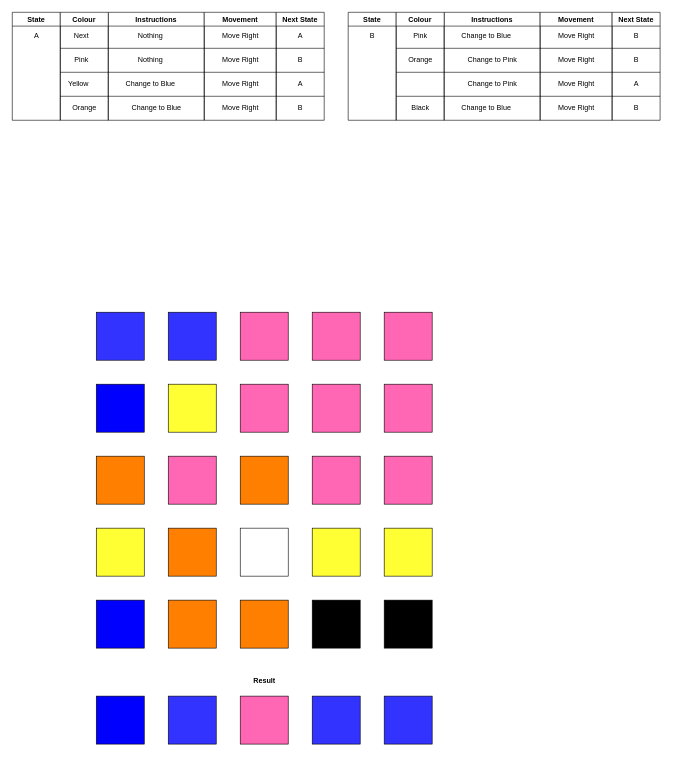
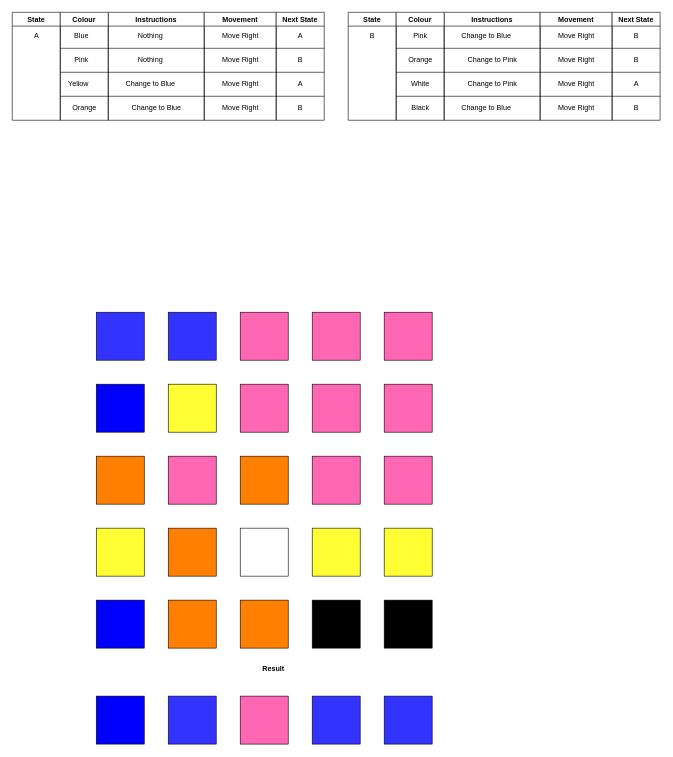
  <mxCell id="0" />
  <mxCell id="1" parent="0" />
  <mxCell id="2" value="State" style="swimlane;whiteSpace=wrap;html=1;" vertex="1" parent="1"><mxGeometry x="20" y="20" width="80" height="180" as="geometry" /></mxCell>
  <mxCell id="3" value="A" style="text;html=1;align=center;verticalAlign=middle;resizable=0;points=[];autosize=1;strokeColor=none;fillColor=none;" vertex="1" parent="2"><mxGeometry x="25" y="25" width="30" height="30" as="geometry" /></mxCell>
  <mxCell id="4" value="" style="endArrow=none;html=1;rounded=0;" edge="1" parent="1"><mxGeometry width="50" height="50" relative="1" as="geometry"><mxPoint x="100" y="80" as="sourcePoint" /><mxPoint x="540" y="80" as="targetPoint" /></mxGeometry></mxCell>
  <mxCell id="5" value="Instructions" style="swimlane;whiteSpace=wrap;html=1;" vertex="1" parent="1"><mxGeometry x="180" y="20" width="160" height="180" as="geometry" /></mxCell>
  <mxCell id="6" value="" style="endArrow=none;html=1;rounded=0;" edge="1" parent="5"><mxGeometry width="50" height="50" relative="1" as="geometry"><mxPoint x="-80" y="100" as="sourcePoint" /><mxPoint x="360" y="100" as="targetPoint" /></mxGeometry></mxCell>
  <mxCell id="7" value="" style="endArrow=none;html=1;rounded=0;" edge="1" parent="5"><mxGeometry width="50" height="50" relative="1" as="geometry"><mxPoint x="-80" y="140" as="sourcePoint" /><mxPoint x="360" y="140" as="targetPoint" /></mxGeometry></mxCell>
  <mxCell id="8" value="Movement" style="swimlane;whiteSpace=wrap;html=1;" vertex="1" parent="1"><mxGeometry x="340" y="20" width="120" height="180" as="geometry" /></mxCell>
  <mxCell id="9" value="Move Right" style="text;html=1;align=center;verticalAlign=middle;resizable=0;points=[];autosize=1;strokeColor=none;fillColor=none;" vertex="1" parent="8"><mxGeometry x="20" y="25" width="80" height="30" as="geometry" /></mxCell>
  <mxCell id="10" value="Next State" style="swimlane;whiteSpace=wrap;html=1;" vertex="1" parent="1"><mxGeometry x="460" y="20" width="80" height="180" as="geometry" /></mxCell>
  <mxCell id="11" value="B" style="text;html=1;align=center;verticalAlign=middle;resizable=0;points=[];autosize=1;strokeColor=none;fillColor=none;" vertex="1" parent="10"><mxGeometry x="25" y="145" width="30" height="30" as="geometry" /></mxCell>
  <mxCell id="12" value="Colour" style="swimlane;whiteSpace=wrap;html=1;" vertex="1" parent="1"><mxGeometry x="100" y="20" width="80" height="180" as="geometry" /></mxCell>
  <mxCell id="13" value="Pink" style="text;html=1;align=center;verticalAlign=middle;resizable=0;points=[];autosize=1;strokeColor=none;fillColor=none;" vertex="1" parent="12"><mxGeometry x="10" y="65" width="50" height="30" as="geometry" /></mxCell>
- <mxCell id="14" value="Next" style="text;html=1;align=center;verticalAlign=middle;resizable=0;points=[];autosize=1;strokeColor=none;fillColor=none;" vertex="1" parent="12"><mxGeometry x="10" y="25" width="50" height="30" as="geometry" /></mxCell>
+ <mxCell id="14" value="Blue" style="text;html=1;align=center;verticalAlign=middle;resizable=0;points=[];autosize=1;strokeColor=none;fillColor=none;" vertex="1" parent="12"><mxGeometry x="10" y="25" width="50" height="30" as="geometry" /></mxCell>
  <mxCell id="15" value="" style="whiteSpace=wrap;html=1;aspect=fixed;fillColor=#0000FF;" vertex="1" parent="1"><mxGeometry y="1160" width="80" height="80" as="geometry" x="160" /></mxCell>
  <mxCell id="16" value="" style="whiteSpace=wrap;html=1;aspect=fixed;fillColor=#3333FF;" vertex="1" parent="1"><mxGeometry x="280" y="1160" width="80" height="80" as="geometry" /></mxCell>
  <mxCell id="17" value="" style="whiteSpace=wrap;html=1;aspect=fixed;fillColor=#FF66B3;" vertex="1" parent="1"><mxGeometry x="400" y="1160" width="80" height="80" as="geometry" /></mxCell>
  <mxCell id="18" value="" style="whiteSpace=wrap;html=1;aspect=fixed;fillColor=#3333FF;" vertex="1" parent="1"><mxGeometry x="520" y="1160" width="80" height="80" as="geometry" /></mxCell>
  <mxCell id="19" value="" style="whiteSpace=wrap;html=1;aspect=fixed;fillColor=#3333FF;" vertex="1" parent="1"><mxGeometry x="640" y="1160" width="80" height="80" as="geometry" /></mxCell>
  <mxCell id="20" value="" style="whiteSpace=wrap;html=1;aspect=fixed;fillColor=#3333FF;" vertex="1" parent="1"><mxGeometry y="520" width="80" height="80" as="geometry" x="160" /></mxCell>
  <mxCell id="21" value="" style="whiteSpace=wrap;html=1;aspect=fixed;fillColor=#3333FF;" vertex="1" parent="1"><mxGeometry x="280" y="520" width="80" height="80" as="geometry" /></mxCell>
  <mxCell id="22" value="" style="whiteSpace=wrap;html=1;aspect=fixed;fillColor=#FF66B3;" vertex="1" parent="1"><mxGeometry x="400" y="520" width="80" height="80" as="geometry" /></mxCell>
  <mxCell id="23" value="" style="whiteSpace=wrap;html=1;aspect=fixed;fillColor=#FF66B3;" vertex="1" parent="1"><mxGeometry x="520" y="520" width="80" height="80" as="geometry" /></mxCell>
  <mxCell id="24" value="" style="whiteSpace=wrap;html=1;aspect=fixed;fillColor=#FF66B3;" vertex="1" parent="1"><mxGeometry x="640" y="520" width="80" height="80" as="geometry" /></mxCell>
  <mxCell id="25" value="" style="whiteSpace=wrap;html=1;aspect=fixed;fillColor=#0000FF;" vertex="1" parent="1"><mxGeometry y="640" width="80" height="80" as="geometry" x="160" /></mxCell>
  <mxCell id="26" value="" style="whiteSpace=wrap;html=1;aspect=fixed;fillColor=#FFFF33;" vertex="1" parent="1"><mxGeometry x="280" y="640" width="80" height="80" as="geometry" /></mxCell>
  <mxCell id="27" value="" style="whiteSpace=wrap;html=1;aspect=fixed;fillColor=#FF66B3;" vertex="1" parent="1"><mxGeometry x="400" y="640" width="80" height="80" as="geometry" /></mxCell>
  <mxCell id="28" value="" style="whiteSpace=wrap;html=1;aspect=fixed;fillColor=#FF66B3;" vertex="1" parent="1"><mxGeometry x="520" y="640" width="80" height="80" as="geometry" /></mxCell>
  <mxCell id="29" value="" style="whiteSpace=wrap;html=1;aspect=fixed;fillColor=#FF66B3;" vertex="1" parent="1"><mxGeometry x="640" y="640" width="80" height="80" as="geometry" /></mxCell>
  <mxCell id="30" value="" style="whiteSpace=wrap;html=1;aspect=fixed;fillColor=#FF8000;" vertex="1" parent="1"><mxGeometry y="760" width="80" height="80" as="geometry" x="160" /></mxCell>
  <mxCell id="31" value="" style="whiteSpace=wrap;html=1;aspect=fixed;fillColor=#FF66B3;" vertex="1" parent="1"><mxGeometry x="280" y="760" width="80" height="80" as="geometry" /></mxCell>
  <mxCell id="32" value="" style="whiteSpace=wrap;html=1;aspect=fixed;fillColor=#FF8000;" vertex="1" parent="1"><mxGeometry x="400" y="760" width="80" height="80" as="geometry" /></mxCell>
  <mxCell id="33" value="" style="whiteSpace=wrap;html=1;aspect=fixed;fillColor=#FF66B3;" vertex="1" parent="1"><mxGeometry x="520" y="760" width="80" height="80" as="geometry" /></mxCell>
  <mxCell id="34" value="" style="whiteSpace=wrap;html=1;aspect=fixed;fillColor=#FF66B3;" vertex="1" parent="1"><mxGeometry x="640" y="760" width="80" height="80" as="geometry" /></mxCell>
  <mxCell id="35" value="" style="whiteSpace=wrap;html=1;aspect=fixed;fillColor=#FFFF33;" vertex="1" parent="1"><mxGeometry y="880" width="80" height="80" as="geometry" x="160" /></mxCell>
  <mxCell id="36" value="" style="whiteSpace=wrap;html=1;aspect=fixed;fillColor=#FF8000;" vertex="1" parent="1"><mxGeometry x="280" y="880" width="80" height="80" as="geometry" /></mxCell>
  <mxCell id="37" value="" style="whiteSpace=wrap;html=1;aspect=fixed;fillColor=#FFFFFF;" vertex="1" parent="1"><mxGeometry x="400" y="880" width="80" height="80" as="geometry" /></mxCell>
  <mxCell id="38" value="" style="whiteSpace=wrap;html=1;aspect=fixed;fillColor=#FFFF33;" vertex="1" parent="1"><mxGeometry x="520" y="880" width="80" height="80" as="geometry" /></mxCell>
  <mxCell id="39" value="" style="whiteSpace=wrap;html=1;aspect=fixed;fillColor=#FFFF33;" vertex="1" parent="1"><mxGeometry x="640" y="880" width="80" height="80" as="geometry" /></mxCell>
  <mxCell id="40" value="" style="whiteSpace=wrap;html=1;aspect=fixed;fillColor=#0000FF;" vertex="1" parent="1"><mxGeometry y="1000" width="80" height="80" as="geometry" x="160" /></mxCell>
  <mxCell id="41" value="" style="whiteSpace=wrap;html=1;aspect=fixed;fillColor=#FF8000;" vertex="1" parent="1"><mxGeometry x="280" y="1000" width="80" height="80" as="geometry" /></mxCell>
  <mxCell id="42" value="" style="whiteSpace=wrap;html=1;aspect=fixed;fillColor=#FF8000;" vertex="1" parent="1"><mxGeometry x="400" y="1000" width="80" height="80" as="geometry" /></mxCell>
  <mxCell id="43" value="" style="whiteSpace=wrap;html=1;aspect=fixed;fillColor=#000000;" vertex="1" parent="1"><mxGeometry x="520" y="1000" width="80" height="80" as="geometry" /></mxCell>
  <mxCell id="44" value="" style="whiteSpace=wrap;html=1;aspect=fixed;fillColor=#000000;" vertex="1" parent="1"><mxGeometry x="640" y="1000" width="80" height="80" as="geometry" /></mxCell>
  <mxCell id="45" value="A" style="text;html=1;align=center;verticalAlign=middle;resizable=0;points=[];autosize=1;strokeColor=none;fillColor=none;" vertex="1" parent="1"><mxGeometry x="485" y="45" width="30" height="30" as="geometry" /></mxCell>
  <mxCell id="46" value="State" style="swimlane;whiteSpace=wrap;html=1;" vertex="1" parent="1"><mxGeometry x="580" y="20" width="80" height="180" as="geometry" /></mxCell>
  <mxCell id="47" value="B" style="text;html=1;align=center;verticalAlign=middle;resizable=0;points=[];autosize=1;strokeColor=none;fillColor=none;" vertex="1" parent="46"><mxGeometry x="25" y="25" width="30" height="30" as="geometry" /></mxCell>
  <mxCell id="48" value="" style="endArrow=none;html=1;rounded=0;" edge="1" parent="1"><mxGeometry width="50" height="50" relative="1" as="geometry"><mxPoint x="660" y="80" as="sourcePoint" /><mxPoint x="1100" y="80" as="targetPoint" /></mxGeometry></mxCell>
  <mxCell id="49" value="Instructions" style="swimlane;whiteSpace=wrap;html=1;" vertex="1" parent="1"><mxGeometry x="740" y="20" width="160" height="180" as="geometry" /></mxCell>
  <mxCell id="50" value="" style="endArrow=none;html=1;rounded=0;" edge="1" parent="49"><mxGeometry width="50" height="50" relative="1" as="geometry"><mxPoint x="-80" y="100" as="sourcePoint" /><mxPoint x="360" y="100" as="targetPoint" /></mxGeometry></mxCell>
  <mxCell id="51" value="" style="endArrow=none;html=1;rounded=0;" edge="1" parent="49"><mxGeometry width="50" height="50" relative="1" as="geometry"><mxPoint x="-80" y="140" as="sourcePoint" /><mxPoint x="360" y="140" as="targetPoint" /></mxGeometry></mxCell>
  <mxCell id="52" value="Change to Pink" style="text;html=1;align=center;verticalAlign=middle;resizable=0;points=[];autosize=1;strokeColor=none;fillColor=none;" vertex="1" parent="49"><mxGeometry x="25" y="105" width="110" height="30" as="geometry" /></mxCell>
  <mxCell id="53" value="Movement" style="swimlane;whiteSpace=wrap;html=1;" vertex="1" parent="1"><mxGeometry x="900" y="20" width="120" height="180" as="geometry" /></mxCell>
  <mxCell id="54" value="Move Right" style="text;html=1;align=center;verticalAlign=middle;resizable=0;points=[];autosize=1;strokeColor=none;fillColor=none;" vertex="1" parent="53"><mxGeometry x="20" y="105" width="80" height="30" as="geometry" /></mxCell>
  <mxCell id="55" value="Next State" style="swimlane;whiteSpace=wrap;html=1;" vertex="1" parent="1"><mxGeometry x="1020" y="20" width="80" height="180" as="geometry" /></mxCell>
  <mxCell id="56" value="Colour" style="swimlane;whiteSpace=wrap;html=1;startSize=23;" vertex="1" parent="1"><mxGeometry x="660" y="20" width="80" height="180" as="geometry" /></mxCell>
  <mxCell id="57" value="Orange" style="text;html=1;align=center;verticalAlign=middle;resizable=0;points=[];autosize=1;strokeColor=none;fillColor=none;" vertex="1" parent="56"><mxGeometry x="10" y="65" width="60" height="30" as="geometry" /></mxCell>
  <mxCell id="58" value="B" style="text;html=1;align=center;verticalAlign=middle;resizable=0;points=[];autosize=1;strokeColor=none;fillColor=none;" vertex="1" parent="1"><mxGeometry x="1045" y="45" width="30" height="30" as="geometry" /></mxCell>
  <mxCell id="59" value="B" style="text;html=1;align=center;verticalAlign=middle;resizable=0;points=[];autosize=1;strokeColor=none;fillColor=none;" vertex="1" parent="1"><mxGeometry x="1045" y="85" width="30" height="30" as="geometry" /></mxCell>
  <mxCell id="60" value="B" style="text;html=1;align=center;verticalAlign=middle;resizable=0;points=[];autosize=1;strokeColor=none;fillColor=none;" vertex="1" parent="1"><mxGeometry x="485" y="85" width="30" height="30" as="geometry" /></mxCell>
  <mxCell id="61" value="A" style="text;html=1;align=center;verticalAlign=middle;resizable=0;points=[];autosize=1;strokeColor=none;fillColor=none;" vertex="1" parent="1"><mxGeometry x="1045" y="125" width="30" height="30" as="geometry" /></mxCell>
- <mxCell id="62" value="&lt;b&gt;Result&lt;/b&gt;" style="text;html=1;align=center;verticalAlign=middle;resizable=0;points=[];autosize=1;strokeColor=none;fillColor=none;" vertex="1" parent="1"><mxGeometry x="410" y="1120" width="60" height="30" as="geometry" /></mxCell>
+ <mxCell id="62" value="&lt;b&gt;Result&lt;/b&gt;" style="text;html=1;align=center;verticalAlign=middle;resizable=0;points=[];autosize=1;strokeColor=none;fillColor=none;" vertex="1" parent="1"><mxGeometry x="425" y="1100" width="60" height="30" as="geometry" /></mxCell>
  <mxCell id="63" value="A" style="text;html=1;align=center;verticalAlign=middle;resizable=0;points=[];autosize=1;strokeColor=none;fillColor=none;" vertex="1" parent="1"><mxGeometry x="485" y="125" width="30" height="30" as="geometry" /></mxCell>
  <mxCell id="64" value="B" style="text;html=1;align=center;verticalAlign=middle;resizable=0;points=[];autosize=1;strokeColor=none;fillColor=none;" vertex="1" parent="1"><mxGeometry x="1045" y="165" width="30" height="30" as="geometry" /></mxCell>
  <mxCell id="65" value="Nothing" style="text;html=1;align=center;verticalAlign=middle;resizable=0;points=[];autosize=1;strokeColor=none;fillColor=none;" vertex="1" parent="1"><mxGeometry x="220" y="45" width="60" height="30" as="geometry" /></mxCell>
  <mxCell id="66" value="Nothing" style="text;html=1;align=center;verticalAlign=middle;resizable=0;points=[];autosize=1;strokeColor=none;fillColor=none;" vertex="1" parent="1"><mxGeometry x="220" y="85" width="60" height="30" as="geometry" /></mxCell>
  <mxCell id="67" value="Move Right" style="text;html=1;align=center;verticalAlign=middle;resizable=0;points=[];autosize=1;strokeColor=none;fillColor=none;" vertex="1" parent="1"><mxGeometry x="360" y="85" width="80" height="30" as="geometry" /></mxCell>
  <mxCell id="68" value="Pink" style="text;html=1;align=center;verticalAlign=middle;resizable=0;points=[];autosize=1;strokeColor=none;fillColor=none;" vertex="1" parent="1"><mxGeometry x="675" y="45" width="50" height="30" as="geometry" /></mxCell>
  <mxCell id="69" value="Change to Blue" style="text;html=1;align=center;verticalAlign=middle;resizable=0;points=[];autosize=1;strokeColor=none;fillColor=none;" vertex="1" parent="1"><mxGeometry x="755" y="45" width="110" height="30" as="geometry" /></mxCell>
  <mxCell id="70" value="Move Right" style="text;html=1;align=center;verticalAlign=middle;resizable=0;points=[];autosize=1;strokeColor=none;fillColor=none;" vertex="1" parent="1"><mxGeometry x="920" y="45" width="80" height="30" as="geometry" /></mxCell>
  <mxCell id="71" value="Yellow" style="text;html=1;align=center;verticalAlign=middle;resizable=0;points=[];autosize=1;strokeColor=none;fillColor=none;" vertex="1" parent="1"><mxGeometry x="100" y="125" width="60" height="30" as="geometry" /></mxCell>
  <mxCell id="72" value="Change to Blue" style="text;html=1;align=center;verticalAlign=middle;resizable=0;points=[];autosize=1;strokeColor=none;fillColor=none;" vertex="1" parent="1"><mxGeometry x="195" y="125" width="110" height="30" as="geometry" /></mxCell>
  <mxCell id="73" value="Move Right" style="text;html=1;align=center;verticalAlign=middle;resizable=0;points=[];autosize=1;strokeColor=none;fillColor=none;" vertex="1" parent="1"><mxGeometry x="360" y="125" width="80" height="30" as="geometry" /></mxCell>
  <mxCell id="74" value="Orange" style="text;html=1;align=center;verticalAlign=middle;resizable=0;points=[];autosize=1;strokeColor=none;fillColor=none;" vertex="1" parent="1"><mxGeometry x="110" y="165" width="60" height="30" as="geometry" /></mxCell>
  <mxCell id="75" value="Change to Blue" style="text;html=1;align=center;verticalAlign=middle;resizable=0;points=[];autosize=1;strokeColor=none;fillColor=none;" vertex="1" parent="1"><mxGeometry x="205" y="165" width="110" height="30" as="geometry" /></mxCell>
  <mxCell id="76" value="Move Right" style="text;html=1;align=center;verticalAlign=middle;resizable=0;points=[];autosize=1;strokeColor=none;fillColor=none;" vertex="1" parent="1"><mxGeometry x="360" y="165" width="80" height="30" as="geometry" /></mxCell>
  <mxCell id="77" value="Change to Pink" style="text;html=1;align=center;verticalAlign=middle;resizable=0;points=[];autosize=1;strokeColor=none;fillColor=none;" vertex="1" parent="1"><mxGeometry x="765" y="85" width="110" height="30" as="geometry" /></mxCell>
  <mxCell id="78" value="Move Right" style="text;html=1;align=center;verticalAlign=middle;resizable=0;points=[];autosize=1;strokeColor=none;fillColor=none;" vertex="1" parent="1"><mxGeometry x="920" y="85" width="80" height="30" as="geometry" /></mxCell>
+ <mxCell id="79" value="White" style="text;html=1;align=center;verticalAlign=middle;resizable=0;points=[];autosize=1;strokeColor=none;fillColor=none;" vertex="1" parent="1"><mxGeometry x="675" y="125" width="50" height="30" as="geometry" /></mxCell>
  <mxCell id="80" value="Black" style="text;html=1;align=center;verticalAlign=middle;resizable=0;points=[];autosize=1;strokeColor=none;fillColor=none;" vertex="1" parent="1"><mxGeometry x="675" y="165" width="50" height="30" as="geometry" /></mxCell>
  <mxCell id="81" value="Change to Blue" style="text;html=1;align=center;verticalAlign=middle;resizable=0;points=[];autosize=1;strokeColor=none;fillColor=none;" vertex="1" parent="1"><mxGeometry x="755" y="165" width="110" height="30" as="geometry" /></mxCell>
  <mxCell id="82" value="Move Right" style="text;html=1;align=center;verticalAlign=middle;resizable=0;points=[];autosize=1;strokeColor=none;fillColor=none;" vertex="1" parent="1"><mxGeometry x="920" y="165" width="80" height="30" as="geometry" /></mxCell>
